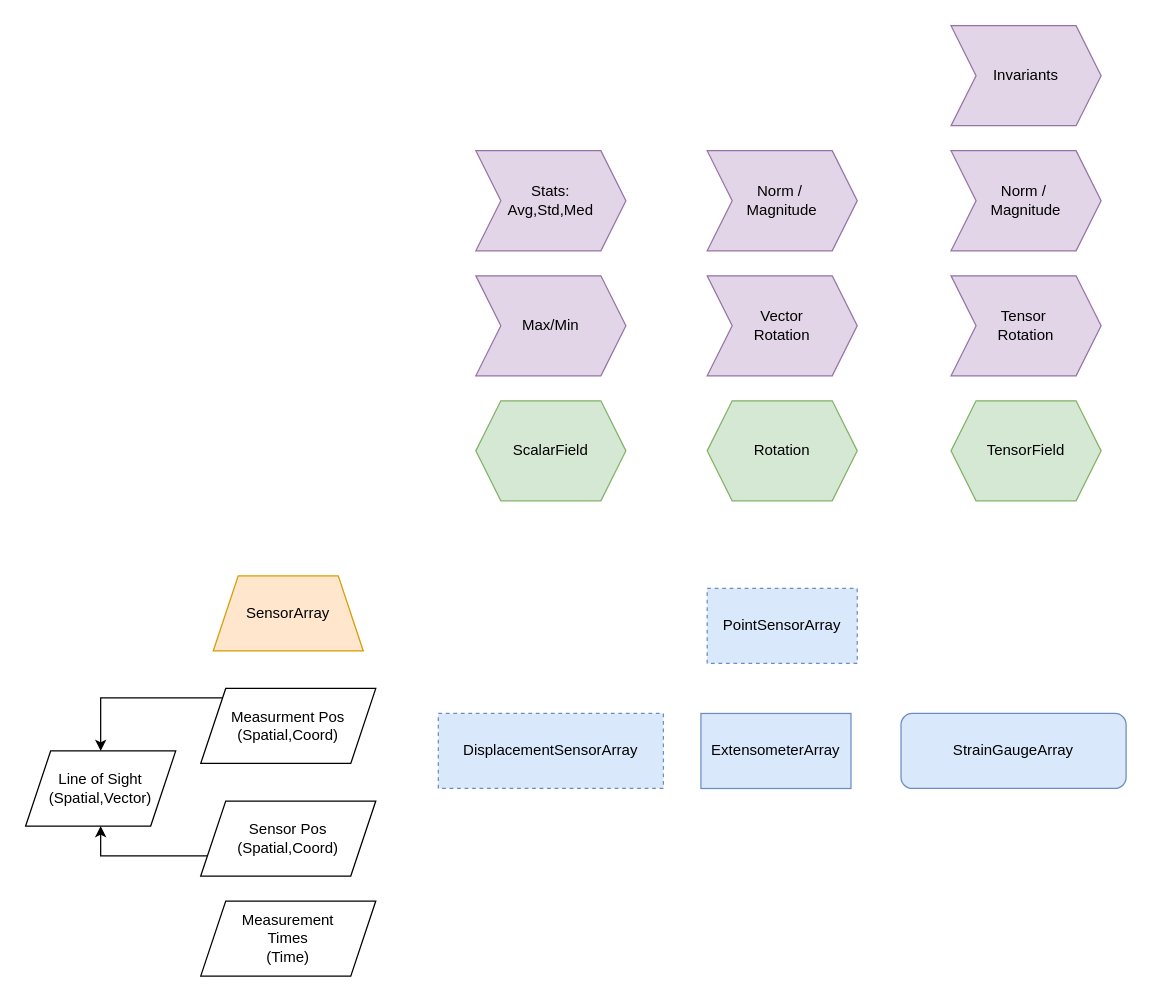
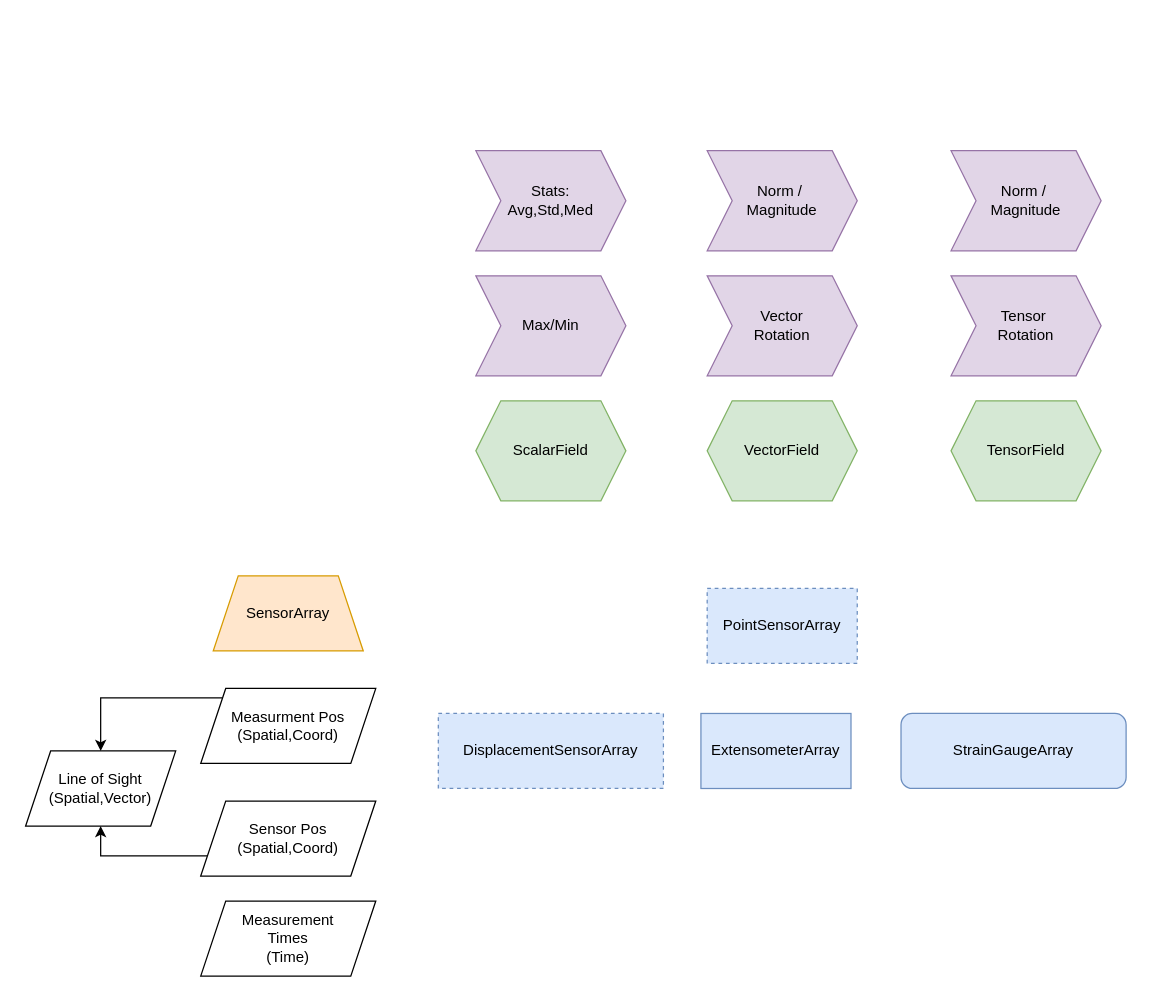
  <mxCell id="0" />
  <mxCell id="1" parent="0" />
  <mxCell id="2" value="PointSensorArray" style="rounded=0;whiteSpace=wrap;html=1;fillColor=#dae8fc;strokeColor=#6c8ebf;dashed=1;" vertex="1" parent="1"><mxGeometry x="565" y="470" width="120" height="60" as="geometry" /></mxCell>
  <mxCell id="3" value="ScalarField" style="shape=hexagon;perimeter=hexagonPerimeter2;whiteSpace=wrap;html=1;fixedSize=1;fillColor=#d5e8d4;strokeColor=#82b366;" vertex="1" parent="1"><mxGeometry x="380" y="320" width="120" height="80" as="geometry" /></mxCell>
- <mxCell id="4" value="Rotation" style="shape=hexagon;perimeter=hexagonPerimeter2;whiteSpace=wrap;html=1;fixedSize=1;fillColor=#d5e8d4;strokeColor=#82b366;" vertex="1" parent="1"><mxGeometry x="565" y="320" width="120" height="80" as="geometry" /></mxCell>
+ <mxCell id="4" value="VectorField" style="shape=hexagon;perimeter=hexagonPerimeter2;whiteSpace=wrap;html=1;fixedSize=1;fillColor=#d5e8d4;strokeColor=#82b366;" vertex="1" parent="1"><mxGeometry x="565" y="320" width="120" height="80" as="geometry" /></mxCell>
  <mxCell id="5" value="TensorField" style="shape=hexagon;perimeter=hexagonPerimeter2;whiteSpace=wrap;html=1;fixedSize=1;fillColor=#d5e8d4;strokeColor=#82b366;" vertex="1" parent="1"><mxGeometry x="760" y="320" width="120" height="80" as="geometry" /></mxCell>
  <mxCell id="6" value="SensorArray" style="shape=trapezoid;perimeter=trapezoidPerimeter;whiteSpace=wrap;html=1;fixedSize=1;fillColor=#ffe6cc;strokeColor=#d79b00;" vertex="1" parent="1"><mxGeometry x="170" y="460" width="120" height="60" as="geometry" /></mxCell>
  <mxCell id="7" value="ExtensometerArray" style="rounded=0;whiteSpace=wrap;html=1;fillColor=#dae8fc;strokeColor=#6c8ebf;" vertex="1" parent="1"><mxGeometry x="560" y="570" width="120" height="60" as="geometry" /></mxCell>
  <mxCell id="8" style="edgeStyle=orthogonalEdgeStyle;rounded=0;orthogonalLoop=1;jettySize=auto;html=1;exitX=0;exitY=0;exitDx=0;exitDy=0;entryX=0.5;entryY=0;entryDx=0;entryDy=0;" edge="1" parent="1" source="9" target="19"><mxGeometry relative="1" as="geometry" /></mxCell>
  <mxCell id="9" value="Measurment Pos&lt;div&gt;(Spatial,Coord)&lt;/div&gt;" style="shape=parallelogram;perimeter=parallelogramPerimeter;whiteSpace=wrap;html=1;fixedSize=1;" vertex="1" parent="1"><mxGeometry x="160" y="550" width="140" height="60" as="geometry" /></mxCell>
  <mxCell id="10" style="edgeStyle=orthogonalEdgeStyle;rounded=0;orthogonalLoop=1;jettySize=auto;html=1;exitX=0;exitY=0.75;exitDx=0;exitDy=0;entryX=0.5;entryY=1;entryDx=0;entryDy=0;" edge="1" parent="1" source="11" target="19"><mxGeometry relative="1" as="geometry" /></mxCell>
  <mxCell id="11" value="Sensor Pos&lt;div&gt;(Spatial,Coord)&lt;/div&gt;" style="shape=parallelogram;perimeter=parallelogramPerimeter;whiteSpace=wrap;html=1;fixedSize=1;" vertex="1" parent="1"><mxGeometry x="160" y="640" width="140" height="60" as="geometry" /></mxCell>
  <mxCell id="12" value="Norm /&amp;nbsp;&lt;div&gt;Magnitude&lt;/div&gt;" style="shape=step;perimeter=stepPerimeter;whiteSpace=wrap;html=1;fixedSize=1;fillColor=#e1d5e7;strokeColor=#9673a6;" vertex="1" parent="1"><mxGeometry x="565" y="120" width="120" height="80" as="geometry" /></mxCell>
  <mxCell id="13" value="&lt;div&gt;Vector&lt;/div&gt;Rotation" style="shape=step;perimeter=stepPerimeter;whiteSpace=wrap;html=1;fixedSize=1;fillColor=#e1d5e7;strokeColor=#9673a6;" vertex="1" parent="1"><mxGeometry x="565" y="220" width="120" height="80" as="geometry" /></mxCell>
  <mxCell id="14" value="Tensor&amp;nbsp;&lt;div&gt;Rotation&lt;div&gt;&lt;/div&gt;&lt;/div&gt;" style="shape=step;perimeter=stepPerimeter;whiteSpace=wrap;html=1;fixedSize=1;fillColor=#e1d5e7;strokeColor=#9673a6;" vertex="1" parent="1"><mxGeometry x="760" y="220" width="120" height="80" as="geometry" /></mxCell>
  <mxCell id="15" value="Max/Min" style="shape=step;perimeter=stepPerimeter;whiteSpace=wrap;html=1;fixedSize=1;fillColor=#e1d5e7;strokeColor=#9673a6;" vertex="1" parent="1"><mxGeometry x="380" y="220" width="120" height="80" as="geometry" /></mxCell>
  <mxCell id="16" value="Stats:&lt;div&gt;Avg,Std,Med&lt;/div&gt;" style="shape=step;perimeter=stepPerimeter;whiteSpace=wrap;html=1;fixedSize=1;fillColor=#e1d5e7;strokeColor=#9673a6;" vertex="1" parent="1"><mxGeometry x="380" y="120" width="120" height="80" as="geometry" /></mxCell>
  <mxCell id="17" value="Norm /&amp;nbsp;&lt;div&gt;Magnitude&lt;/div&gt;" style="shape=step;perimeter=stepPerimeter;whiteSpace=wrap;html=1;fixedSize=1;fillColor=#e1d5e7;strokeColor=#9673a6;" vertex="1" parent="1"><mxGeometry x="760" y="120" width="120" height="80" as="geometry" /></mxCell>
- <mxCell id="18" value="Invariants" style="shape=step;perimeter=stepPerimeter;whiteSpace=wrap;html=1;fixedSize=1;fillColor=#e1d5e7;strokeColor=#9673a6;" vertex="1" parent="1"><mxGeometry x="760" y="20" width="120" height="80" as="geometry" /></mxCell>
  <mxCell id="19" value="Line of Sight&lt;div&gt;(Spatial,Vector)&lt;/div&gt;" style="shape=parallelogram;perimeter=parallelogramPerimeter;whiteSpace=wrap;html=1;fixedSize=1;" vertex="1" parent="1"><mxGeometry x="20" y="600" width="120" height="60" as="geometry" /></mxCell>
  <mxCell id="20" value="Measurement&lt;div&gt;Times&lt;/div&gt;&lt;div&gt;(Time)&lt;/div&gt;" style="shape=parallelogram;perimeter=parallelogramPerimeter;whiteSpace=wrap;html=1;fixedSize=1;" vertex="1" parent="1"><mxGeometry x="160" y="720" width="140" height="60" as="geometry" /></mxCell>
  <mxCell id="21" value="DisplacementSensorArray" style="rounded=0;whiteSpace=wrap;html=1;fillColor=#dae8fc;strokeColor=#6c8ebf;dashed=1;" vertex="1" parent="1"><mxGeometry x="350" y="570" width="180" height="60" as="geometry" /></mxCell>
  <mxCell id="22" value="StrainGaugeArray" style="whiteSpace=wrap;html=1;fillColor=#dae8fc;strokeColor=#6c8ebf;rounded=1;" vertex="1" parent="1"><mxGeometry x="720" y="570" width="180" height="60" as="geometry" /></mxCell>
